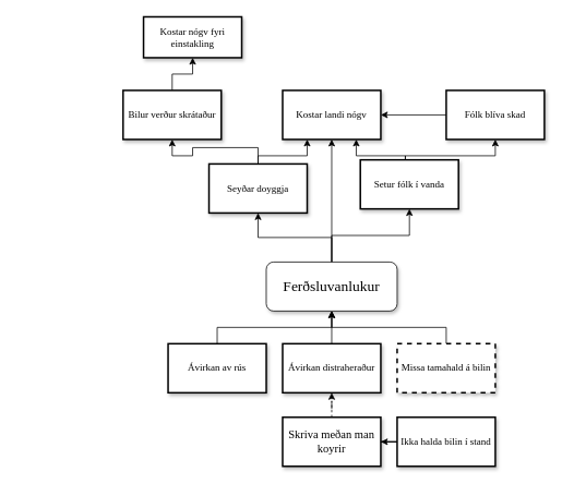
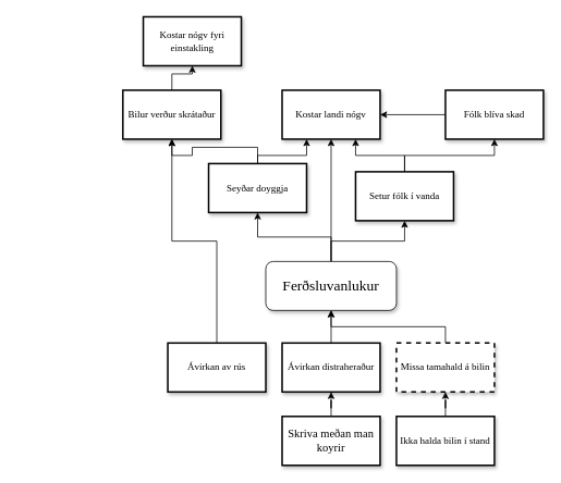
  <mxCell id="0" />
  <mxCell id="1" parent="0" />
  <mxCell id="2" style="edgeStyle=orthogonalEdgeStyle;rounded=0;orthogonalLoop=1;jettySize=auto;html=1;entryX=0.5;entryY=1;entryDx=0;entryDy=0;" edge="1" parent="1" source="4" target="13"><mxGeometry relative="1" as="geometry" /></mxCell>
  <mxCell id="3" style="edgeStyle=orthogonalEdgeStyle;rounded=0;orthogonalLoop=1;jettySize=auto;html=1;entryX=0.5;entryY=1;entryDx=0;entryDy=0;" edge="1" parent="1" source="4" target="21"><mxGeometry relative="1" as="geometry" /></mxCell>
  <mxCell id="4" value="&lt;font style=&quot;font-size: 18px;&quot;&gt;Ferðsluvanlukur&lt;br&gt;&lt;/font&gt;" style="whiteSpace=wrap;html=1;rounded=1;shadow=1;labelBackgroundColor=none;strokeWidth=1;fontFamily=Verdana;fontSize=12;align=center;" parent="1" vertex="1"><mxGeometry x="325" y="320" width="160" height="60" as="geometry" /></mxCell>
  <mxCell id="5" style="edgeStyle=orthogonalEdgeStyle;rounded=0;orthogonalLoop=1;jettySize=auto;html=1;entryX=0.5;entryY=1;entryDx=0;entryDy=0;" parent="1" source="6" target="4" edge="1"><mxGeometry relative="1" as="geometry" /></mxCell>
  <mxCell id="6" value="Ávirkan distraheraður" style="whiteSpace=wrap;html=1;rounded=0;shadow=1;labelBackgroundColor=none;strokeWidth=2;fontFamily=Verdana;fontSize=12;align=center;" parent="1" vertex="1"><mxGeometry x="345" y="420" width="120" height="60" as="geometry" /></mxCell>
  <mxCell id="7" value="Yes" style="rounded=0;html=1;labelBackgroundColor=none;startArrow=none;startFill=0;startSize=5;endArrow=none;endFill=0;endSize=5;jettySize=auto;orthogonalLoop=1;strokeWidth=1;fontFamily=Verdana;fontSize=12" parent="1" edge="1"><mxGeometry x="0.137" y="-16" relative="1" as="geometry"><mxPoint as="offset" /><mxPoint x="20.714" y="330" as="targetPoint" /></mxGeometry></mxCell>
  <mxCell id="8" value="No" style="rounded=0;html=1;labelBackgroundColor=none;startArrow=none;startFill=0;startSize=5;endArrow=none;endFill=0;endSize=5;jettySize=auto;orthogonalLoop=1;strokeWidth=1;fontFamily=Verdana;fontSize=12" parent="1" edge="1"><mxGeometry x="0.137" y="16" relative="1" as="geometry"><mxPoint as="offset" /><mxPoint x="149.286" y="330" as="targetPoint" /></mxGeometry></mxCell>
  <mxCell id="9" value="Yes" style="rounded=0;html=1;labelBackgroundColor=none;startArrow=none;startFill=0;startSize=5;endArrow=none;endFill=0;endSize=5;jettySize=auto;orthogonalLoop=1;strokeWidth=1;fontFamily=Verdana;fontSize=12" parent="1" edge="1"><mxGeometry x="0.003" y="-12" relative="1" as="geometry"><mxPoint as="offset" /><mxPoint x="357.857" y="330" as="targetPoint" /></mxGeometry></mxCell>
  <mxCell id="10" value="No" style="rounded=0;html=1;labelBackgroundColor=none;startArrow=none;startFill=0;startSize=5;endArrow=none;endFill=0;endSize=5;jettySize=auto;orthogonalLoop=1;strokeWidth=1;fontFamily=Verdana;fontSize=12" parent="1" edge="1"><mxGeometry x="0.137" y="16" relative="1" as="geometry"><mxPoint as="offset" /><mxPoint x="479.286" y="330" as="targetPoint" /></mxGeometry></mxCell>
  <mxCell id="11" style="edgeStyle=orthogonalEdgeStyle;rounded=0;orthogonalLoop=1;jettySize=auto;html=1;entryX=0.5;entryY=1;entryDx=0;entryDy=0;" parent="1" source="13" target="16" edge="1"><mxGeometry relative="1" as="geometry" /></mxCell>
  <mxCell id="12" style="edgeStyle=orthogonalEdgeStyle;rounded=0;orthogonalLoop=1;jettySize=auto;html=1;entryX=0.25;entryY=1;entryDx=0;entryDy=0;" edge="1" parent="1" source="13" target="14"><mxGeometry relative="1" as="geometry"><Array as="points"><mxPoint x="315" y="190" /><mxPoint x="375" y="190" /></Array></mxGeometry></mxCell>
  <mxCell id="13" value="Seyðar doyggja" style="whiteSpace=wrap;html=1;rounded=0;shadow=1;labelBackgroundColor=none;strokeWidth=2;fontFamily=Verdana;fontSize=12;align=center;" parent="1" vertex="1"><mxGeometry x="255" y="200" width="120" height="60" as="geometry" /></mxCell>
  <mxCell id="14" value="Kostar landi nógv" style="whiteSpace=wrap;html=1;rounded=0;shadow=1;labelBackgroundColor=none;strokeWidth=2;fontFamily=Verdana;fontSize=12;align=center;" parent="1" vertex="1"><mxGeometry x="345" y="110" width="120" height="60" as="geometry" /></mxCell>
  <mxCell id="15" style="edgeStyle=orthogonalEdgeStyle;rounded=0;orthogonalLoop=1;jettySize=auto;html=1;entryX=0.5;entryY=1;entryDx=0;entryDy=0;" edge="1" parent="1" source="16" target="22"><mxGeometry relative="1" as="geometry" /></mxCell>
  <mxCell id="16" value="Bilur verður skrátaður" style="whiteSpace=wrap;html=1;rounded=0;shadow=1;labelBackgroundColor=none;strokeWidth=2;fontFamily=Verdana;fontSize=12;align=center;" parent="1" vertex="1"><mxGeometry x="150" y="110" width="120" height="60" as="geometry" /></mxCell>
- <mxCell id="17" style="edgeStyle=orthogonalEdgeStyle;rounded=0;orthogonalLoop=1;jettySize=auto;html=1;dashed=1;" edge="1" parent="1" source="18" target="6"><mxGeometry relative="1" as="geometry" /></mxCell>
+ <mxCell id="17" style="edgeStyle=orthogonalEdgeStyle;rounded=0;orthogonalLoop=1;jettySize=auto;html=1;" edge="1" parent="1" source="18" target="6"><mxGeometry relative="1" as="geometry" /></mxCell>
  <mxCell id="18" value="&lt;font style=&quot;font-size: 14px;&quot;&gt;Skriva meðan man koyrir&lt;/font&gt;" style="whiteSpace=wrap;html=1;rounded=0;shadow=1;labelBackgroundColor=none;strokeWidth=2;fontFamily=Verdana;fontSize=12;align=center;" vertex="1" parent="1"><mxGeometry x="345" y="510" width="120" height="60" as="geometry" /></mxCell>
  <mxCell id="19" style="edgeStyle=orthogonalEdgeStyle;rounded=0;orthogonalLoop=1;jettySize=auto;html=1;entryX=0.75;entryY=1;entryDx=0;entryDy=0;exitX=0.5;exitY=0;exitDx=0;exitDy=0;" edge="1" parent="1" source="21" target="14"><mxGeometry relative="1" as="geometry"><Array as="points"><mxPoint x="495" y="190" /><mxPoint x="435" y="190" /></Array></mxGeometry></mxCell>
  <mxCell id="20" style="edgeStyle=orthogonalEdgeStyle;rounded=0;orthogonalLoop=1;jettySize=auto;html=1;entryX=0.5;entryY=1;entryDx=0;entryDy=0;" edge="1" parent="1" source="21" target="24"><mxGeometry relative="1" as="geometry"><Array as="points"><mxPoint x="495" y="190" /><mxPoint x="605" y="190" /></Array></mxGeometry></mxCell>
- <mxCell id="21" value="Setur fólk í vanda" style="whiteSpace=wrap;html=1;rounded=0;shadow=1;labelBackgroundColor=none;strokeWidth=2;fontFamily=Verdana;fontSize=12;align=center;" vertex="1" parent="1"><mxGeometry x="440" y="195" width="120" height="60" as="geometry" /></mxCell>
- <mxCell id="22" value="Kostar nógv fyri einstakling" style="whiteSpace=wrap;html=1;rounded=0;shadow=1;labelBackgroundColor=none;strokeWidth=2;fontFamily=Verdana;fontSize=12;align=center;" vertex="1" parent="1"><mxGeometry x="175" y="20" width="120" height="50" as="geometry" /></mxCell>
+ <mxCell id="21" value="Setur fólk í vanda" style="whiteSpace=wrap;html=1;rounded=0;shadow=1;labelBackgroundColor=none;strokeWidth=2;fontFamily=Verdana;fontSize=12;align=center;" vertex="1" parent="1"><mxGeometry x="435" y="210" width="120" height="60" as="geometry" /></mxCell>
+ <mxCell id="22" value="Kostar nógv fyri einstakling" style="whiteSpace=wrap;html=1;rounded=0;shadow=1;labelBackgroundColor=none;strokeWidth=2;fontFamily=Verdana;fontSize=12;align=center;" vertex="1" parent="1"><mxGeometry x="175" y="20" width="120" height="60" as="geometry" /></mxCell>
  <mxCell id="23" style="edgeStyle=orthogonalEdgeStyle;rounded=0;orthogonalLoop=1;jettySize=auto;html=1;entryX=1;entryY=0.5;entryDx=0;entryDy=0;" edge="1" parent="1" source="24" target="14"><mxGeometry relative="1" as="geometry" /></mxCell>
  <mxCell id="24" value="Fólk blíva skad" style="whiteSpace=wrap;html=1;rounded=0;shadow=1;labelBackgroundColor=none;strokeWidth=2;fontFamily=Verdana;fontSize=12;align=center;" vertex="1" parent="1"><mxGeometry x="545" y="110" width="120" height="60" as="geometry" /></mxCell>
  <mxCell id="25" value="" style="edgeStyle=orthogonalEdgeStyle;rounded=0;orthogonalLoop=1;jettySize=auto;html=1;entryX=0.5;entryY=1;entryDx=0;entryDy=0;" edge="1" parent="1" source="4" target="14"><mxGeometry relative="1" as="geometry"><mxPoint x="405" y="320" as="sourcePoint" /><mxPoint x="405" y="270" as="targetPoint" /></mxGeometry></mxCell>
- <mxCell id="26" style="edgeStyle=orthogonalEdgeStyle;rounded=0;orthogonalLoop=1;jettySize=auto;html=1;entryX=0.5;entryY=1;entryDx=0;entryDy=0;" edge="1" parent="1" source="27" target="4"><mxGeometry relative="1" as="geometry" /></mxCell>
+ <mxCell id="26" style="edgeStyle=orthogonalEdgeStyle;rounded=0;orthogonalLoop=1;jettySize=auto;html=1;" edge="1" parent="1" source="27" target="16"><mxGeometry relative="1" as="geometry" /></mxCell>
  <mxCell id="27" value="Ávirkan av rús" style="whiteSpace=wrap;html=1;rounded=0;shadow=1;labelBackgroundColor=none;strokeWidth=2;fontFamily=Verdana;fontSize=12;align=center;" vertex="1" parent="1"><mxGeometry x="205" y="420" width="120" height="60" as="geometry" /></mxCell>
  <mxCell id="28" style="edgeStyle=orthogonalEdgeStyle;rounded=0;orthogonalLoop=1;jettySize=auto;html=1;entryX=0.5;entryY=1;entryDx=0;entryDy=0;" edge="1" parent="1" source="29" target="4"><mxGeometry relative="1" as="geometry" /></mxCell>
  <mxCell id="29" value="Missa tamahald á bilin" style="whiteSpace=wrap;html=1;rounded=0;shadow=1;labelBackgroundColor=none;strokeWidth=2;fontFamily=Verdana;fontSize=12;align=center;dashed=1;" vertex="1" parent="1"><mxGeometry x="485" y="420" width="120" height="60" as="geometry" /></mxCell>
- <mxCell id="30" style="edgeStyle=orthogonalEdgeStyle;rounded=0;orthogonalLoop=1;jettySize=auto;html=1;" edge="1" parent="1" source="31" target="18"><mxGeometry relative="1" as="geometry" /></mxCell>
+ <mxCell id="30" style="edgeStyle=orthogonalEdgeStyle;rounded=0;orthogonalLoop=1;jettySize=auto;html=1;entryX=0.5;entryY=1;entryDx=0;entryDy=0;" edge="1" parent="1" source="31" target="29"><mxGeometry relative="1" as="geometry" /></mxCell>
  <mxCell id="31" value="Ikka halda bilin í stand" style="whiteSpace=wrap;html=1;rounded=0;shadow=1;labelBackgroundColor=none;strokeWidth=2;fontFamily=Verdana;fontSize=12;align=center;" vertex="1" parent="1"><mxGeometry x="485" y="510" width="120" height="60" as="geometry" /></mxCell>
